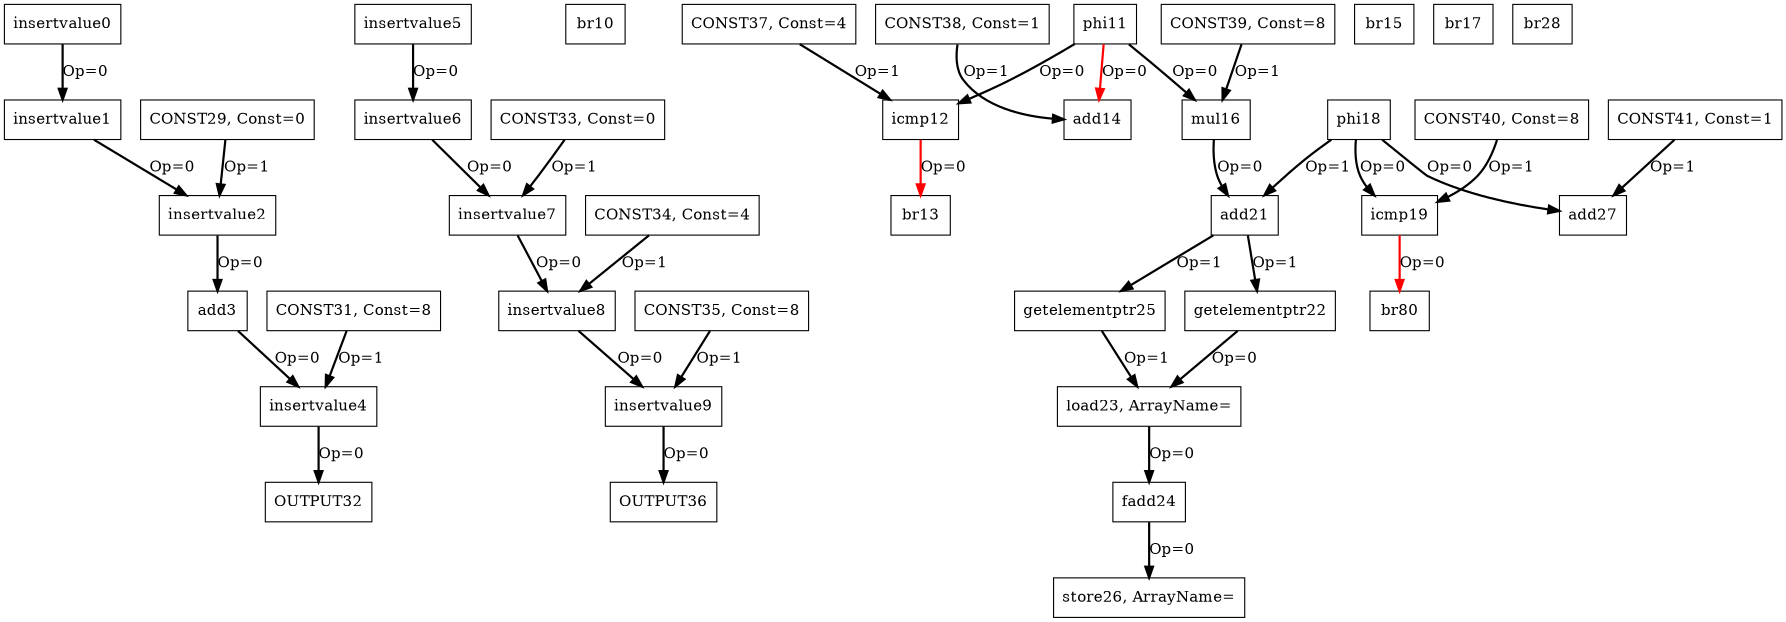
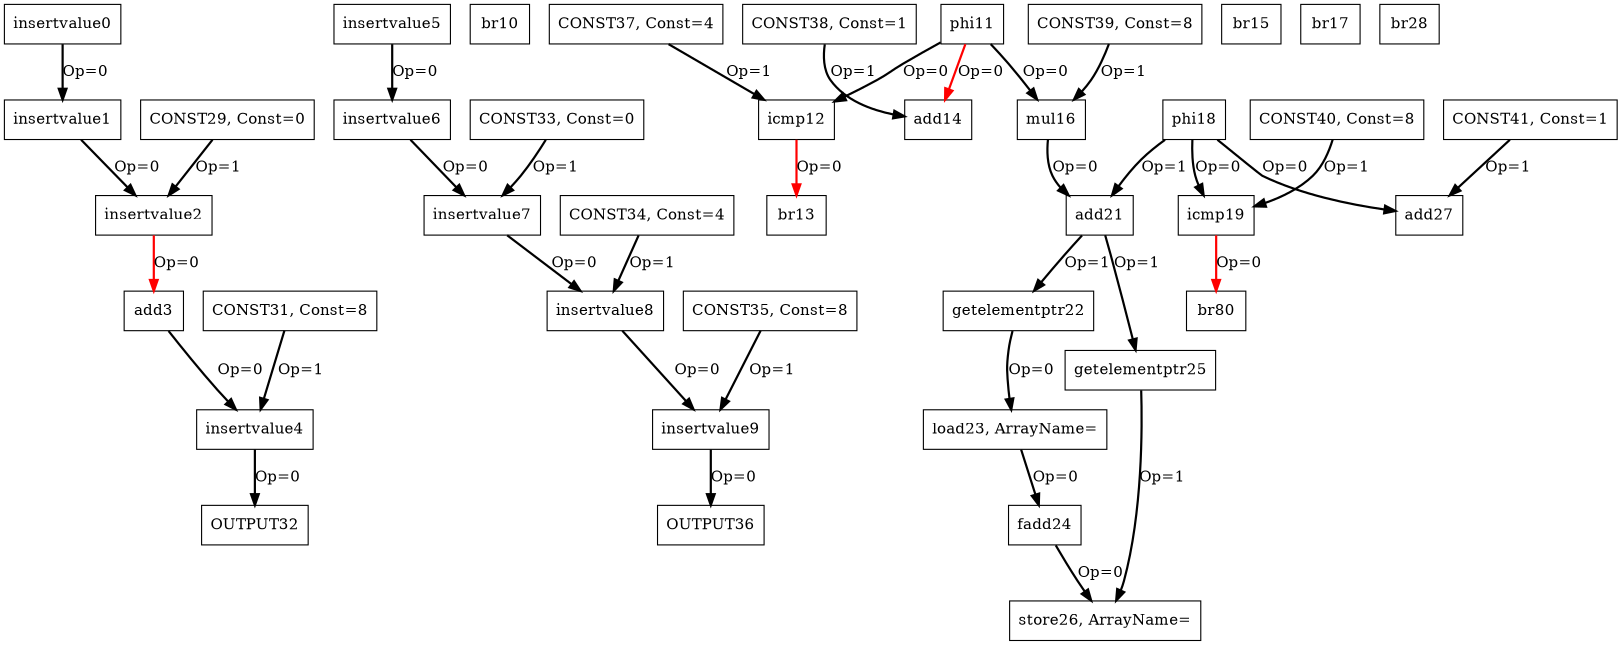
  digraph {
    node [color=black shape=box]
    edge [color=black style=bold]
    n1 [label=insertvalue0]
    n2 [label=insertvalue1]
    n3 [label=insertvalue2]
    n4 [label=add3]
    n5 [label=insertvalue4]
    n6 [label=OUTPUT32]
    n7 [label=insertvalue5]
    n8 [label=insertvalue6]
    n9 [label=insertvalue7]
    n10 [label=insertvalue8]
    n11 [label=insertvalue9]
    n12 [label=OUTPUT36]
    n13 [label=br10]
    n14 [label=phi11]
    n15 [label=icmp12]
    n16 [label=add14]
    n17 [label=mul16]
    n18 [label=br13]
    n19 [label=add21]
    n20 [label=br15]
    n21 [label=getelementptr22]
    n22 [label=getelementptr25]
    n23 [label=br17]
    n24 [label=phi18]
    n25 [label=icmp19]
    n26 [label=add27]
    n27 [label=br80]
    n28 [label="load23, ArrayName="]
    n29 [label="store26, ArrayName="]
    n30 [label=fadd24]
    n31 [label=br28]
    n32 [label="CONST29, Const=0"]
    n33 [label="CONST31, Const=8"]
    n34 [label="CONST33, Const=0"]
    n35 [label="CONST34, Const=4"]
    n36 [label="CONST35, Const=8"]
    n37 [label="CONST37, Const=4"]
    n38 [label="CONST38, Const=1"]
    n39 [label="CONST39, Const=8"]
    n40 [label="CONST40, Const=8"]
    n41 [label="CONST41, Const=1"]
    n1 -> n2 [label="Op=0"]
    n2 -> n3 [label="Op=0"]
-   n3 -> n4 [label="Op=0"]
+   n3 -> n4 [color=red label="Op=0"]
    n4 -> n5 [label="Op=0"]
    n5 -> n6 [label="Op=0"]
    n7 -> n8 [label="Op=0"]
    n8 -> n9 [label="Op=0"]
    n9 -> n10 [label="Op=0"]
    n10 -> n11 [label="Op=0"]
    n11 -> n12 [label="Op=0"]
    n14 -> n15 [label="Op=0"]
    n14 -> n16 [color=red label="Op=0"]
    n14 -> n17 [label="Op=0"]
    n15 -> n18 [color=red label="Op=0"]
    n17 -> n19 [label="Op=0"]
    n19 -> n21 [label="Op=1"]
    n19 -> n22 [label="Op=1"]
    n21 -> n28 [label="Op=0"]
-   n22 -> n28 [label="Op=1"]
+   n22 -> n29 [label="Op=1"]
    n24 -> n19 [label="Op=1"]
    n24 -> n25 [label="Op=0"]
    n24 -> n26 [label="Op=0"]
    n25 -> n27 [color=red label="Op=0"]
    n28 -> n30 [label="Op=0"]
    n30 -> n29 [label="Op=0"]
    n32 -> n3 [label="Op=1"]
    n33 -> n5 [label="Op=1"]
    n34 -> n9 [label="Op=1"]
    n35 -> n10 [label="Op=1"]
    n36 -> n11 [label="Op=1"]
    n37 -> n15 [label="Op=1"]
    n38 -> n16 [label="Op=1"]
    n39 -> n17 [label="Op=1"]
    n40 -> n25 [label="Op=1"]
    n41 -> n26 [label="Op=1"]
  }
